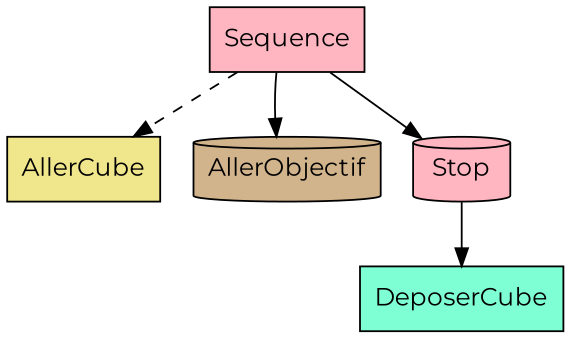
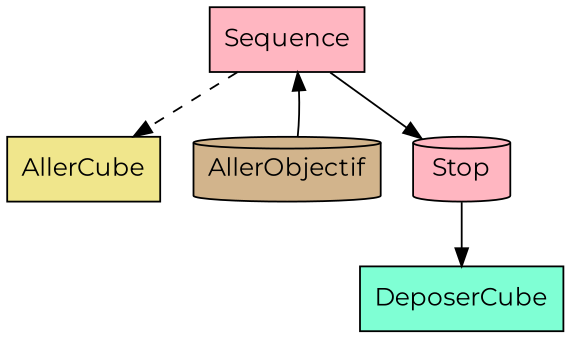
  digraph {
    fontname=Montserrat
    node [fillcolor=lightpink fontname=Montserrat shape=box style=filled]
    edge [fontname=Montserrat style=solid]
    AllerCube [fillcolor=khaki]
    Sequence
    AllerObjectif [fillcolor=tan shape=cylinder]
    Stop [shape=cylinder]
    DeposerCube [fillcolor=aquamarine]
    Sequence -> AllerCube [style=dashed]
-   Sequence -> AllerObjectif
+   AllerObjectif -> Sequence
    Sequence -> Stop
    Stop -> DeposerCube
  }
